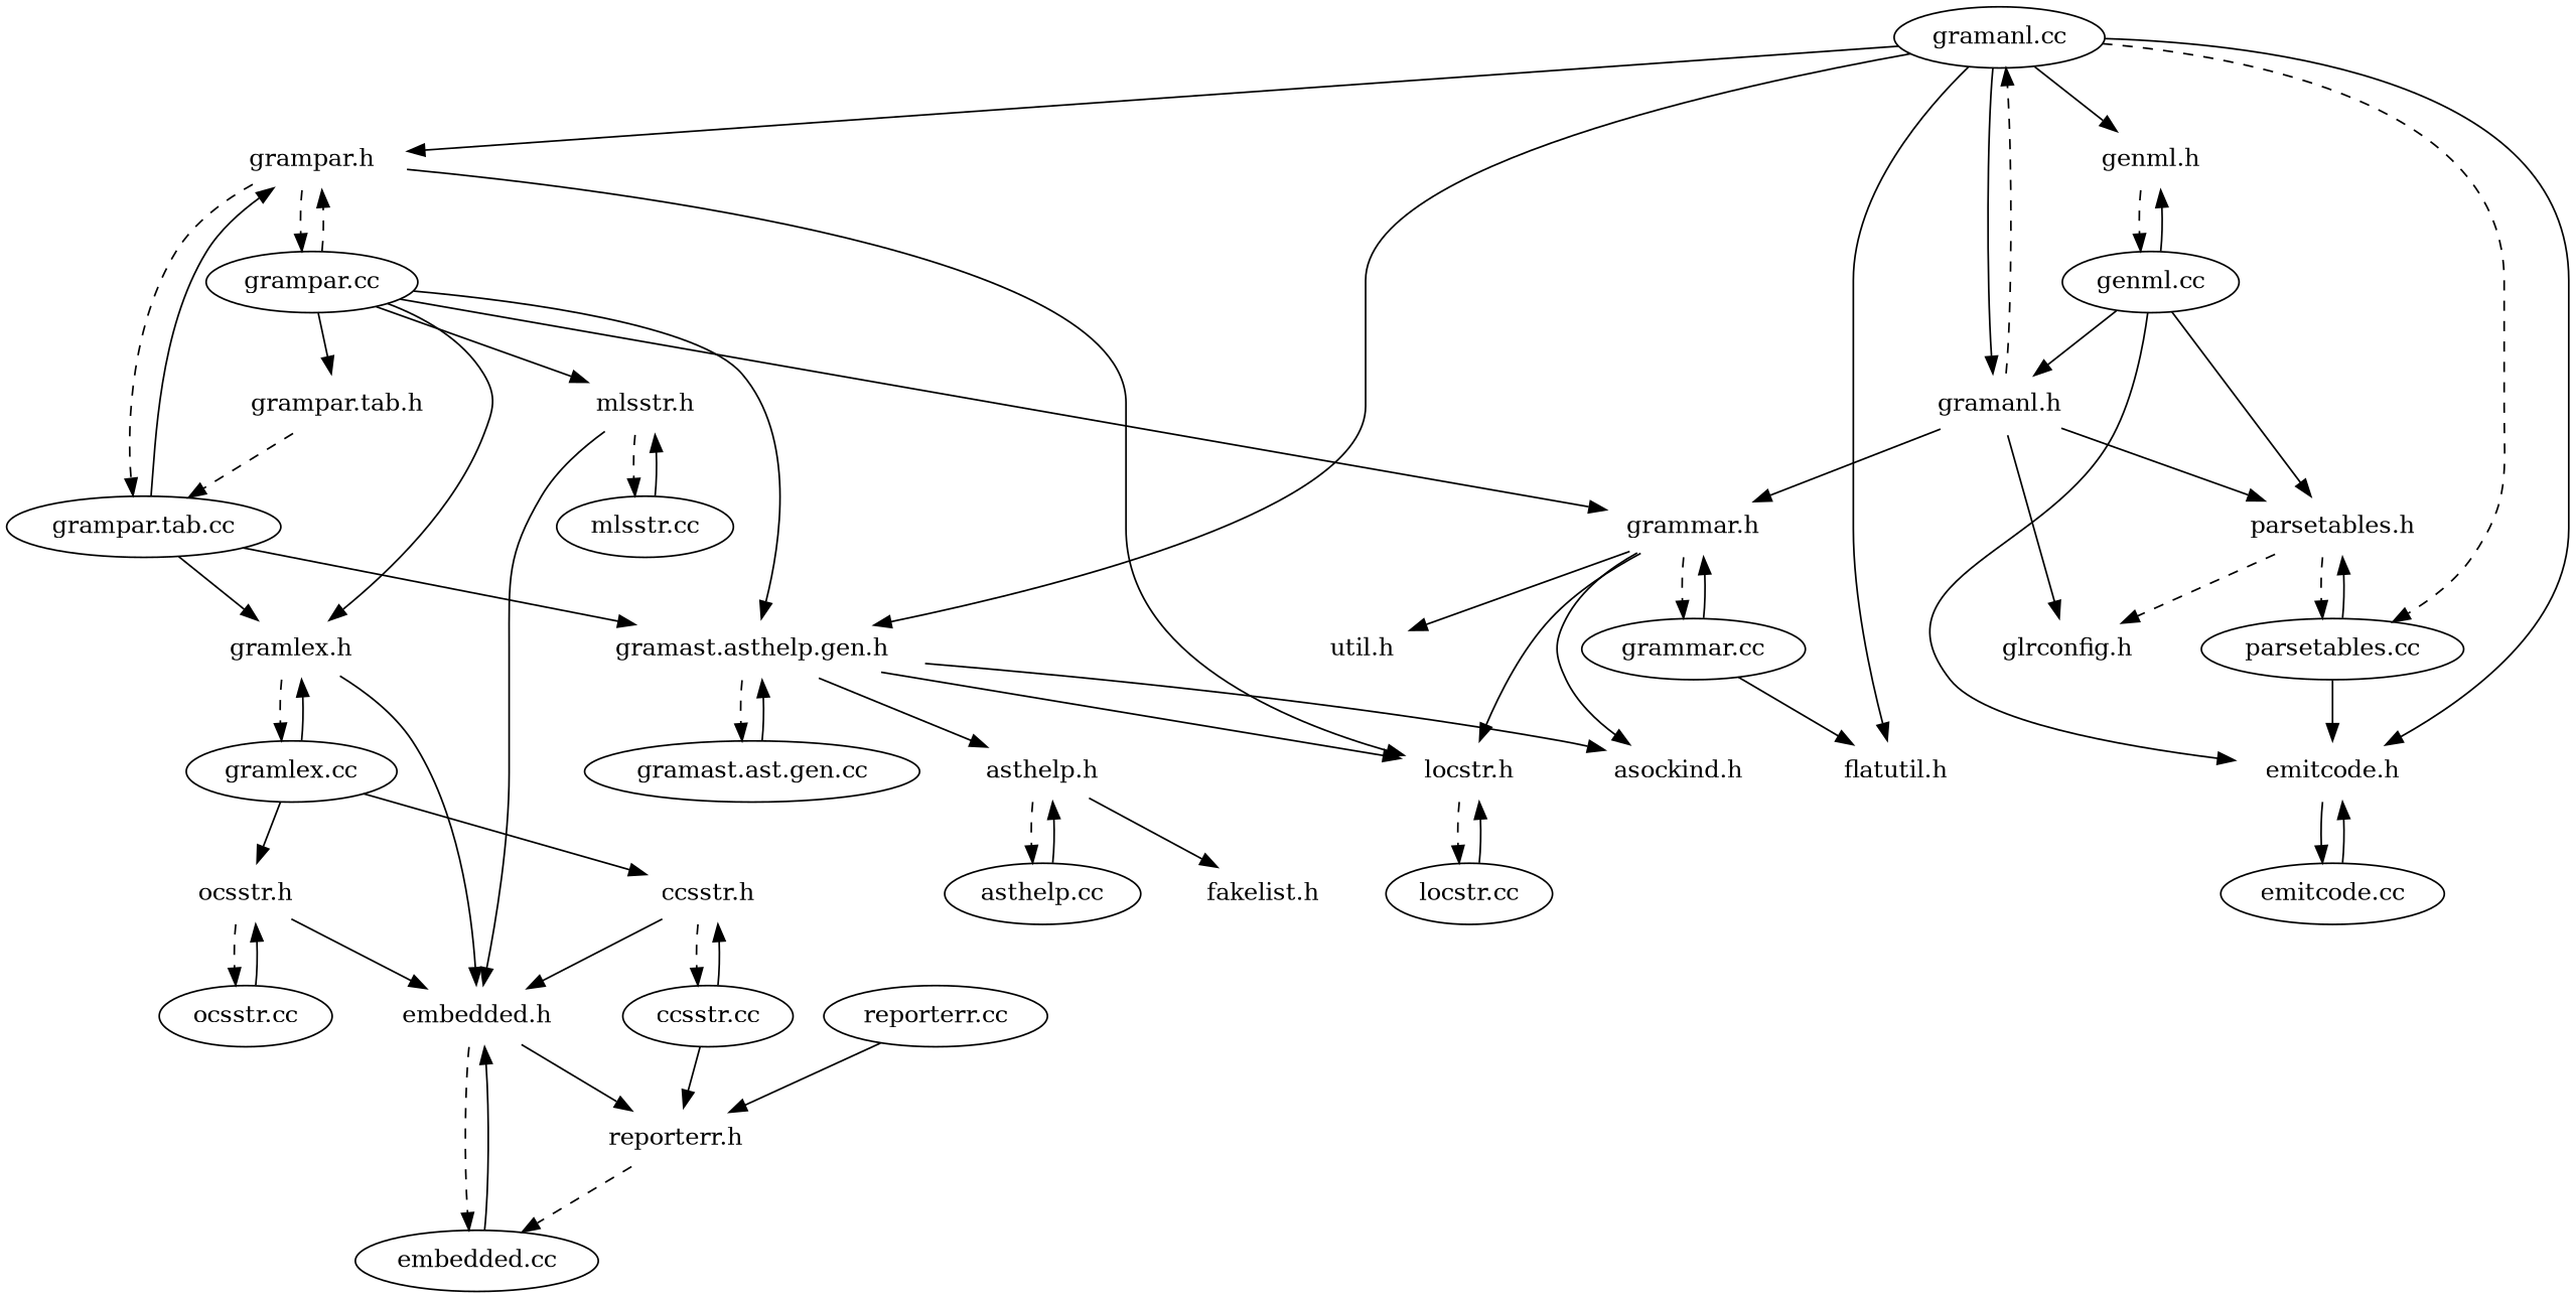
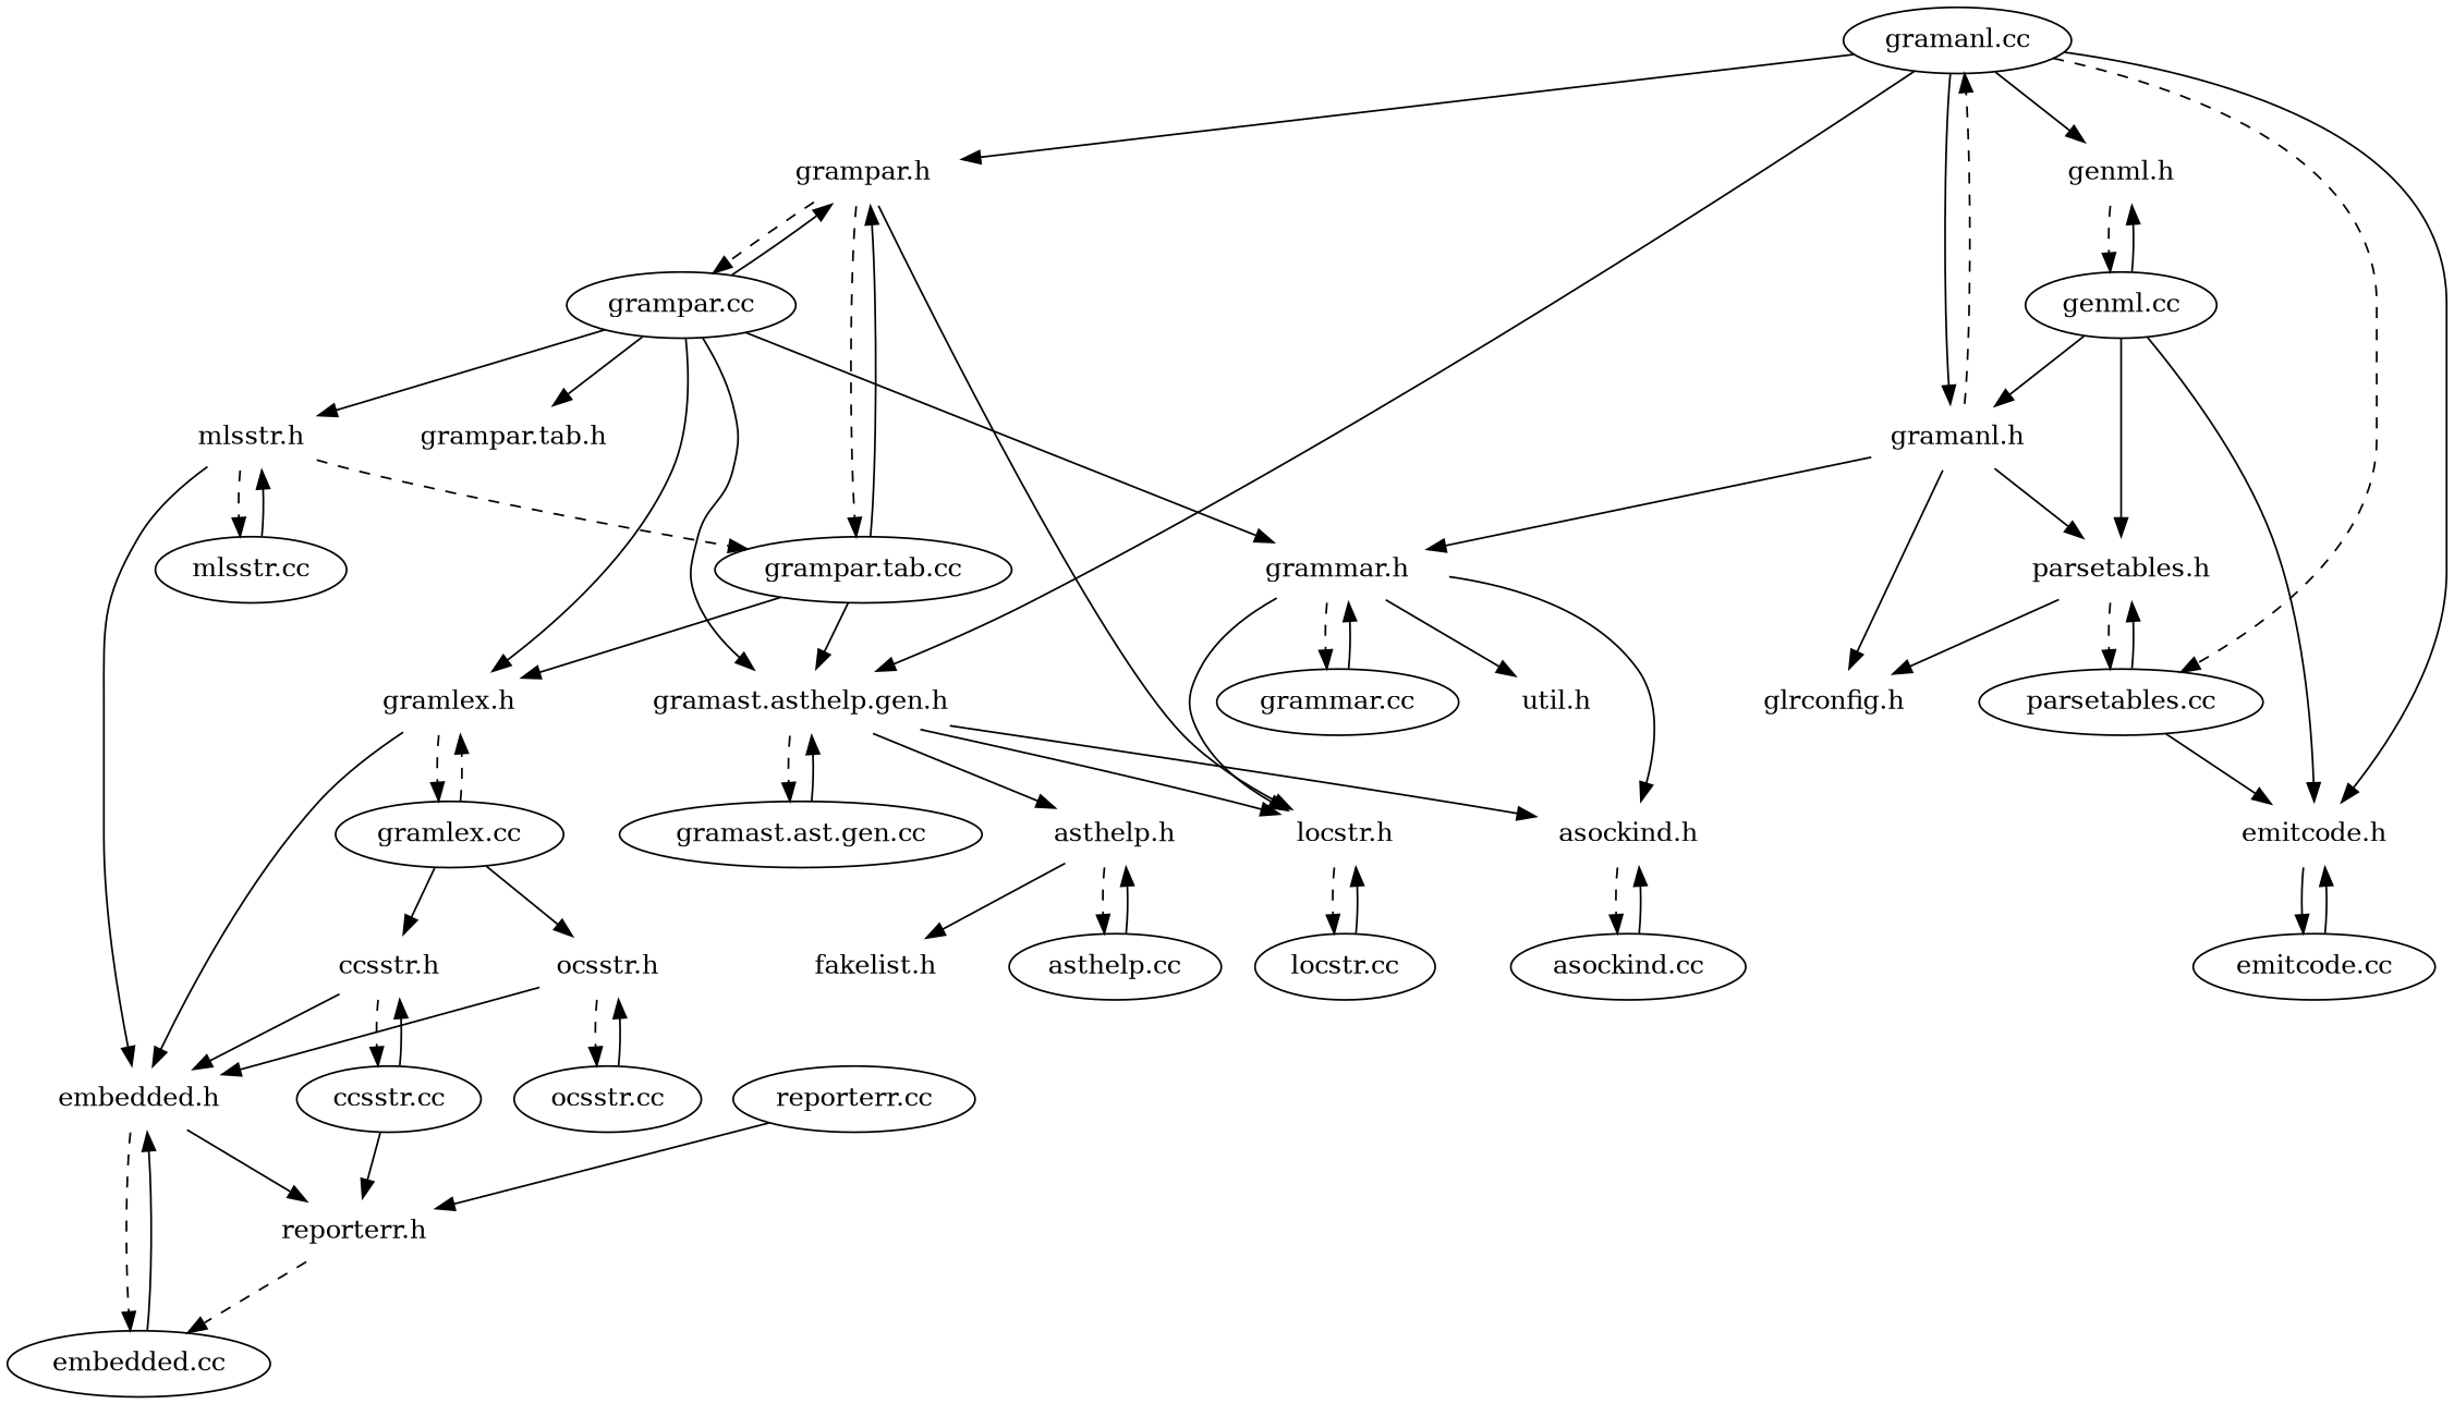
  digraph {
    node [color=white]
    "gramanl.cc" [color=""]
    "gramanl.h"
    "grammar.h"
    "glrconfig.h"
    "parsetables.h"
-   "flatutil.h"
    "grampar.h"
    "emitcode.h"
    "genml.h"
    "parsetables.cc" [color=""]
    n11 [label="gramast.asthelp.gen.h"]
    "grampar.cc" [color=""]
    "locstr.h"
    "grampar.tab.cc" [color=""]
    "emitcode.cc" [color=""]
    "genml.cc" [color=""]
    "gramast.ast.gen.cc" [color=""]
    "asthelp.h"
    "asockind.h"
    "grammar.cc" [color=""]
    "util.h"
    "gramlex.h"
    "grampar.tab.h"
    "mlsstr.h"
    "locstr.cc" [color=""]
    "asthelp.cc" [color=""]
    "fakelist.h"
+   "asockind.cc" [color=""]
    "gramlex.cc" [color=""]
    "embedded.h"
    "mlsstr.cc" [color=""]
    "ccsstr.h"
    "ocsstr.h"
    "embedded.cc" [color=""]
    "reporterr.h"
    "ccsstr.cc" [color=""]
    "ocsstr.cc" [color=""]
    "reporterr.cc" [color=""]
    "gramanl.cc" -> "gramanl.h" [weight=10]
-   "gramanl.cc" -> "flatutil.h"
    "gramanl.cc" -> "grampar.h"
    "gramanl.cc" -> "emitcode.h"
    "gramanl.cc" -> "genml.h"
    "gramanl.cc" -> "parsetables.cc" [style=dashed]
    "gramanl.cc" -> n11
    "gramanl.h" -> "gramanl.cc" [style=dashed weight=10]
    "gramanl.h" -> "grammar.h"
    "gramanl.h" -> "glrconfig.h"
    "gramanl.h" -> "parsetables.h"
    "grammar.h" -> "locstr.h"
    "grammar.h" -> "asockind.h"
    "grammar.h" -> "grammar.cc" [style=dashed weight=10]
    "grammar.h" -> "util.h"
-   "parsetables.h" -> "glrconfig.h" [style=dashed]
+   "parsetables.h" -> "glrconfig.h"
    "parsetables.h" -> "parsetables.cc" [style=dashed weight=10]
    "grampar.h" -> "grampar.cc" [style=dashed weight=10]
    "grampar.h" -> "locstr.h"
    "grampar.h" -> "grampar.tab.cc" [style=dashed weight=10]
    "emitcode.h" -> "emitcode.cc" [style=solid weight=10]
    "genml.h" -> "genml.cc" [style=dashed weight=10]
    "parsetables.cc" -> "parsetables.h" [weight=10]
    "parsetables.cc" -> "emitcode.h"
    n11 -> "locstr.h"
    n11 -> "gramast.ast.gen.cc" [style=dashed weight=10]
    n11 -> "asthelp.h"
    n11 -> "asockind.h"
    "grampar.cc" -> "grammar.h"
-   "grampar.cc" -> "grampar.h" [weight=10 style=dashed]
+   "grampar.cc" -> "grampar.h" [weight=10]
    "grampar.cc" -> n11
    "grampar.cc" -> "gramlex.h"
    "grampar.cc" -> "grampar.tab.h" [weight=10]
    "grampar.cc" -> "mlsstr.h"
    "locstr.h" -> "locstr.cc" [style=dashed weight=10]
    "grampar.tab.cc" -> "grampar.h" [weight=10]
    "grampar.tab.cc" -> n11
    "grampar.tab.cc" -> "gramlex.h"
    "emitcode.cc" -> "emitcode.h" [weight=10]
    "genml.cc" -> "gramanl.h"
    "genml.cc" -> "parsetables.h"
    "genml.cc" -> "emitcode.h"
    "genml.cc" -> "genml.h" [weight=10]
    "gramast.ast.gen.cc" -> n11 [weight=10]
    "asthelp.h" -> "asthelp.cc" [style=dashed weight=10]
    "asthelp.h" -> "fakelist.h"
+   "asockind.h" -> "asockind.cc" [style=dashed weight=10]
    "grammar.cc" -> "grammar.h" [weight=10]
-   "grammar.cc" -> "flatutil.h"
    "gramlex.h" -> "gramlex.cc" [style=dashed weight=10]
    "gramlex.h" -> "embedded.h"
-   "grampar.tab.h" -> "grampar.tab.cc" [style=dashed weight=10]
+   "mlsstr.h" -> "grampar.tab.cc" [style=dashed weight=10]
    "mlsstr.h" -> "embedded.h"
    "mlsstr.h" -> "mlsstr.cc" [style=dashed weight=10]
    "locstr.cc" -> "locstr.h" [weight=10]
    "asthelp.cc" -> "asthelp.h" [weight=10]
-   "gramlex.cc" -> "gramlex.h" [weight=10]
+   "asockind.cc" -> "asockind.h" [weight=10]
+   "gramlex.cc" -> "gramlex.h" [weight=10 style=dashed]
    "gramlex.cc" -> "ccsstr.h"
    "gramlex.cc" -> "ocsstr.h"
    "embedded.h" -> "embedded.cc" [style=dashed weight=10]
    "embedded.h" -> "reporterr.h"
    "mlsstr.cc" -> "mlsstr.h" [weight=10]
    "ccsstr.h" -> "embedded.h"
    "ccsstr.h" -> "ccsstr.cc" [style=dashed weight=10]
    "ocsstr.h" -> "embedded.h"
    "ocsstr.h" -> "ocsstr.cc" [style=dashed weight=10]
    "embedded.cc" -> "embedded.h" [weight=10]
    "reporterr.h" -> "embedded.cc" [style=dashed weight=10]
    "ccsstr.cc" -> "ccsstr.h" [weight=10]
    "ccsstr.cc" -> "reporterr.h"
    "ocsstr.cc" -> "ocsstr.h" [weight=10]
    "reporterr.cc" -> "reporterr.h" [weight=10]
  }
